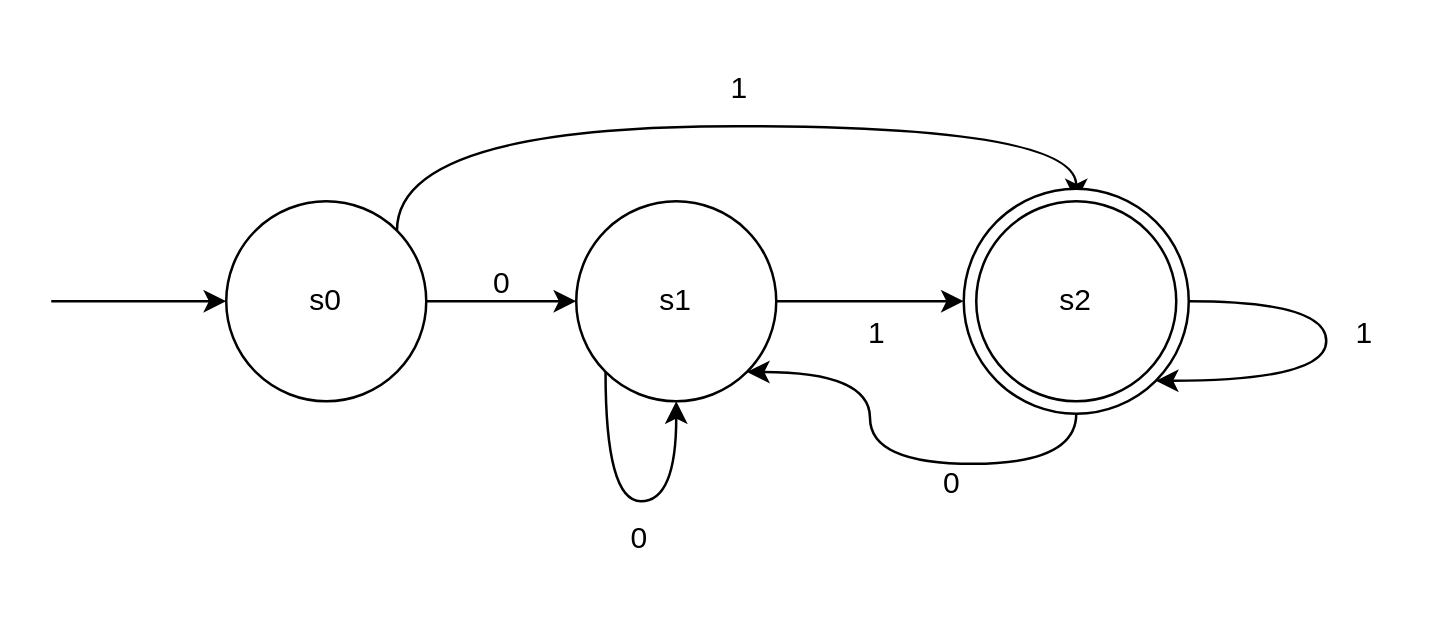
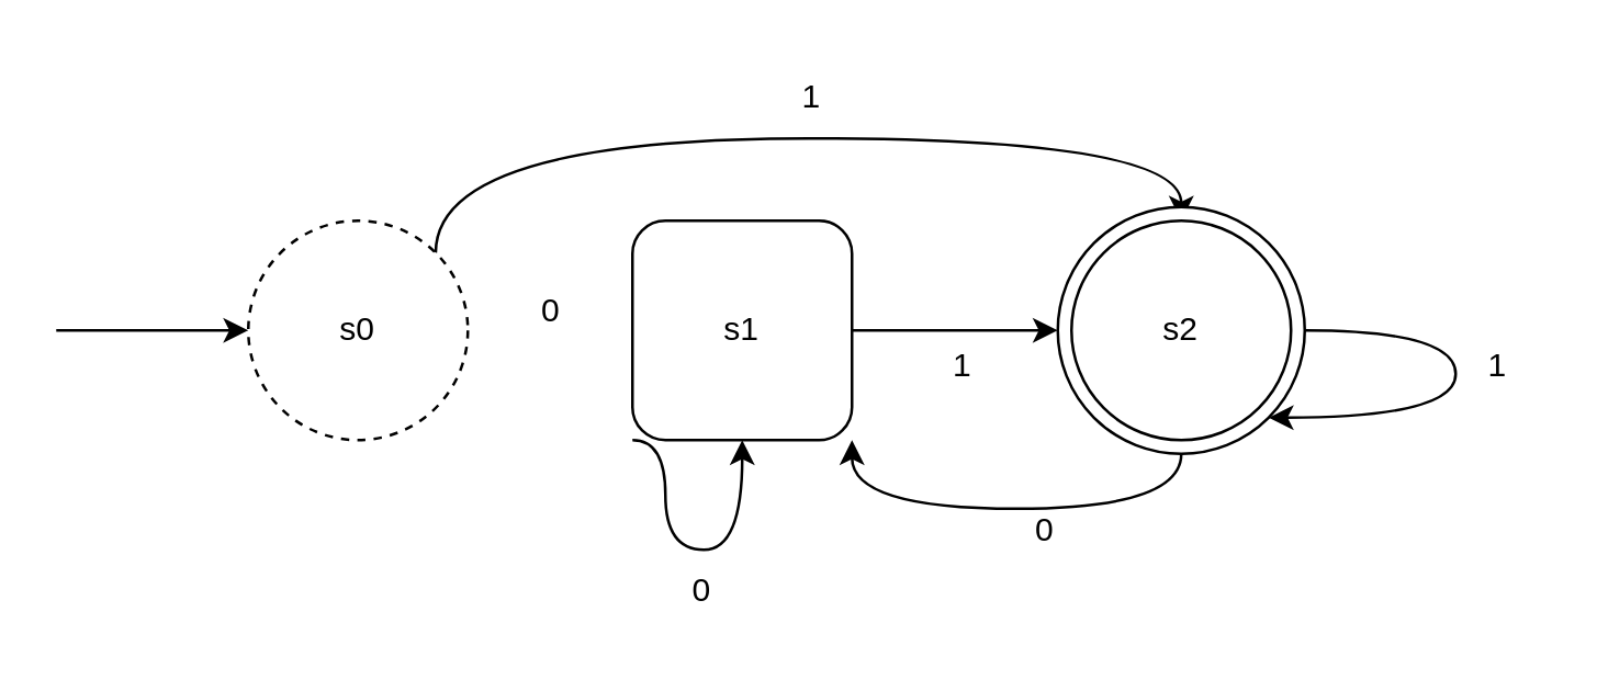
  <mxCell id="0" />
  <mxCell id="1" parent="0" />
- <mxCell id="2" style="edgeStyle=orthogonalEdgeStyle;rounded=0;orthogonalLoop=1;jettySize=auto;html=1;exitX=1;exitY=0.5;exitDx=0;exitDy=0;entryX=0;entryY=0.5;entryDx=0;entryDy=0;" edge="1" parent="1" source="4" target="7"><mxGeometry relative="1" as="geometry" /></mxCell>
  <mxCell id="3" style="edgeStyle=orthogonalEdgeStyle;rounded=0;orthogonalLoop=1;jettySize=auto;html=1;exitX=1;exitY=0;exitDx=0;exitDy=0;entryX=0.5;entryY=0;entryDx=0;entryDy=0;curved=1;" edge="1" parent="1" source="4" target="11"><mxGeometry relative="1" as="geometry"><Array as="points"><mxPoint x="158" y="50" /><mxPoint x="430" y="50" /></Array></mxGeometry></mxCell>
- <mxCell id="4" value="&lt;div&gt;s0&lt;/div&gt;" style="ellipse;whiteSpace=wrap;html=1;aspect=fixed;" vertex="1" parent="1"><mxGeometry x="90" y="80" width="80" height="80" as="geometry" /></mxCell>
+ <mxCell id="4" value="&lt;div&gt;s0&lt;/div&gt;" style="ellipse;whiteSpace=wrap;html=1;aspect=fixed;dashed=1;" vertex="1" parent="1"><mxGeometry x="90" y="80" width="80" height="80" as="geometry" /></mxCell>
  <mxCell id="5" value="" style="endArrow=classic;html=1;rounded=0;entryX=0;entryY=0.5;entryDx=0;entryDy=0;" edge="1" parent="1" target="4"><mxGeometry width="50" height="50" relative="1" as="geometry"><mxPoint x="20" y="120" as="sourcePoint" /><mxPoint x="0" y="110" as="targetPoint" /></mxGeometry></mxCell>
  <mxCell id="6" style="edgeStyle=orthogonalEdgeStyle;rounded=0;orthogonalLoop=1;jettySize=auto;html=1;exitX=1;exitY=0.5;exitDx=0;exitDy=0;entryX=0;entryY=0.5;entryDx=0;entryDy=0;" edge="1" parent="1" source="7" target="10"><mxGeometry relative="1" as="geometry" /></mxCell>
- <mxCell id="7" value="&lt;div&gt;s1&lt;/div&gt;" style="ellipse;whiteSpace=wrap;html=1;aspect=fixed;" vertex="1" parent="1"><mxGeometry x="230" y="80" width="80" height="80" as="geometry" /></mxCell>
+ <mxCell id="7" value="&lt;div&gt;s1&lt;/div&gt;" style="whiteSpace=wrap;html=1;aspect=fixed;rounded=1;" vertex="1" parent="1"><mxGeometry x="230" y="80" width="80" height="80" as="geometry" /></mxCell>
  <mxCell id="8" style="edgeStyle=orthogonalEdgeStyle;rounded=0;orthogonalLoop=1;jettySize=auto;html=1;exitX=0.5;exitY=1;exitDx=0;exitDy=0;entryX=1;entryY=1;entryDx=0;entryDy=0;curved=1;" edge="1" parent="1" source="10" target="7"><mxGeometry relative="1" as="geometry" /></mxCell>
  <mxCell id="9" style="edgeStyle=orthogonalEdgeStyle;rounded=0;orthogonalLoop=1;jettySize=auto;html=1;exitX=1;exitY=0.5;exitDx=0;exitDy=0;entryX=1;entryY=1;entryDx=0;entryDy=0;curved=1;" edge="1" parent="1" source="10" target="10"><mxGeometry relative="1" as="geometry"><mxPoint x="570" y="150" as="targetPoint" /><Array as="points"><mxPoint x="530" y="120" /><mxPoint x="530" y="152" /></Array></mxGeometry></mxCell>
  <mxCell id="10" value="s2" style="ellipse;whiteSpace=wrap;html=1;aspect=fixed;" vertex="1" parent="1"><mxGeometry x="385" y="75" width="90" height="90" as="geometry" /></mxCell>
  <mxCell id="11" value="s2" style="ellipse;whiteSpace=wrap;html=1;aspect=fixed;" vertex="1" parent="1"><mxGeometry x="390" y="80" width="80" height="80" as="geometry" /></mxCell>
  <mxCell id="12" value="&lt;div&gt;0&lt;/div&gt;" style="text;html=1;align=center;verticalAlign=middle;resizable=0;points=[];autosize=1;strokeColor=none;fillColor=none;" vertex="1" parent="1"><mxGeometry x="185" y="98" width="30" height="30" as="geometry" /></mxCell>
  <mxCell id="13" value="&lt;div&gt;1&lt;/div&gt;" style="text;html=1;align=center;verticalAlign=middle;resizable=0;points=[];autosize=1;strokeColor=none;fillColor=none;" vertex="1" parent="1"><mxGeometry x="280" y="20" width="30" height="30" as="geometry" /></mxCell>
  <mxCell id="14" style="edgeStyle=orthogonalEdgeStyle;rounded=0;orthogonalLoop=1;jettySize=auto;html=1;exitX=0;exitY=1;exitDx=0;exitDy=0;entryX=0.5;entryY=1;entryDx=0;entryDy=0;curved=1;" edge="1" parent="1" source="7" target="7"><mxGeometry relative="1" as="geometry"><Array as="points"><mxPoint x="242" y="200" /><mxPoint x="270" y="200" /></Array></mxGeometry></mxCell>
  <mxCell id="15" value="0" style="text;html=1;align=center;verticalAlign=middle;resizable=0;points=[];autosize=1;strokeColor=none;fillColor=none;" vertex="1" parent="1"><mxGeometry x="240" y="200" width="30" height="30" as="geometry" /></mxCell>
  <mxCell id="16" value="1" style="text;html=1;align=center;verticalAlign=middle;resizable=0;points=[];autosize=1;strokeColor=none;fillColor=none;" vertex="1" parent="1"><mxGeometry x="335" y="118" width="30" height="30" as="geometry" /></mxCell>
  <mxCell id="17" value="0" style="text;html=1;align=center;verticalAlign=middle;resizable=0;points=[];autosize=1;strokeColor=none;fillColor=none;" vertex="1" parent="1"><mxGeometry x="365" y="178" width="30" height="30" as="geometry" /></mxCell>
  <mxCell id="18" value="1" style="text;html=1;align=center;verticalAlign=middle;resizable=0;points=[];autosize=1;strokeColor=none;fillColor=none;" vertex="1" parent="1"><mxGeometry x="530" y="118" width="30" height="30" as="geometry" /></mxCell>
